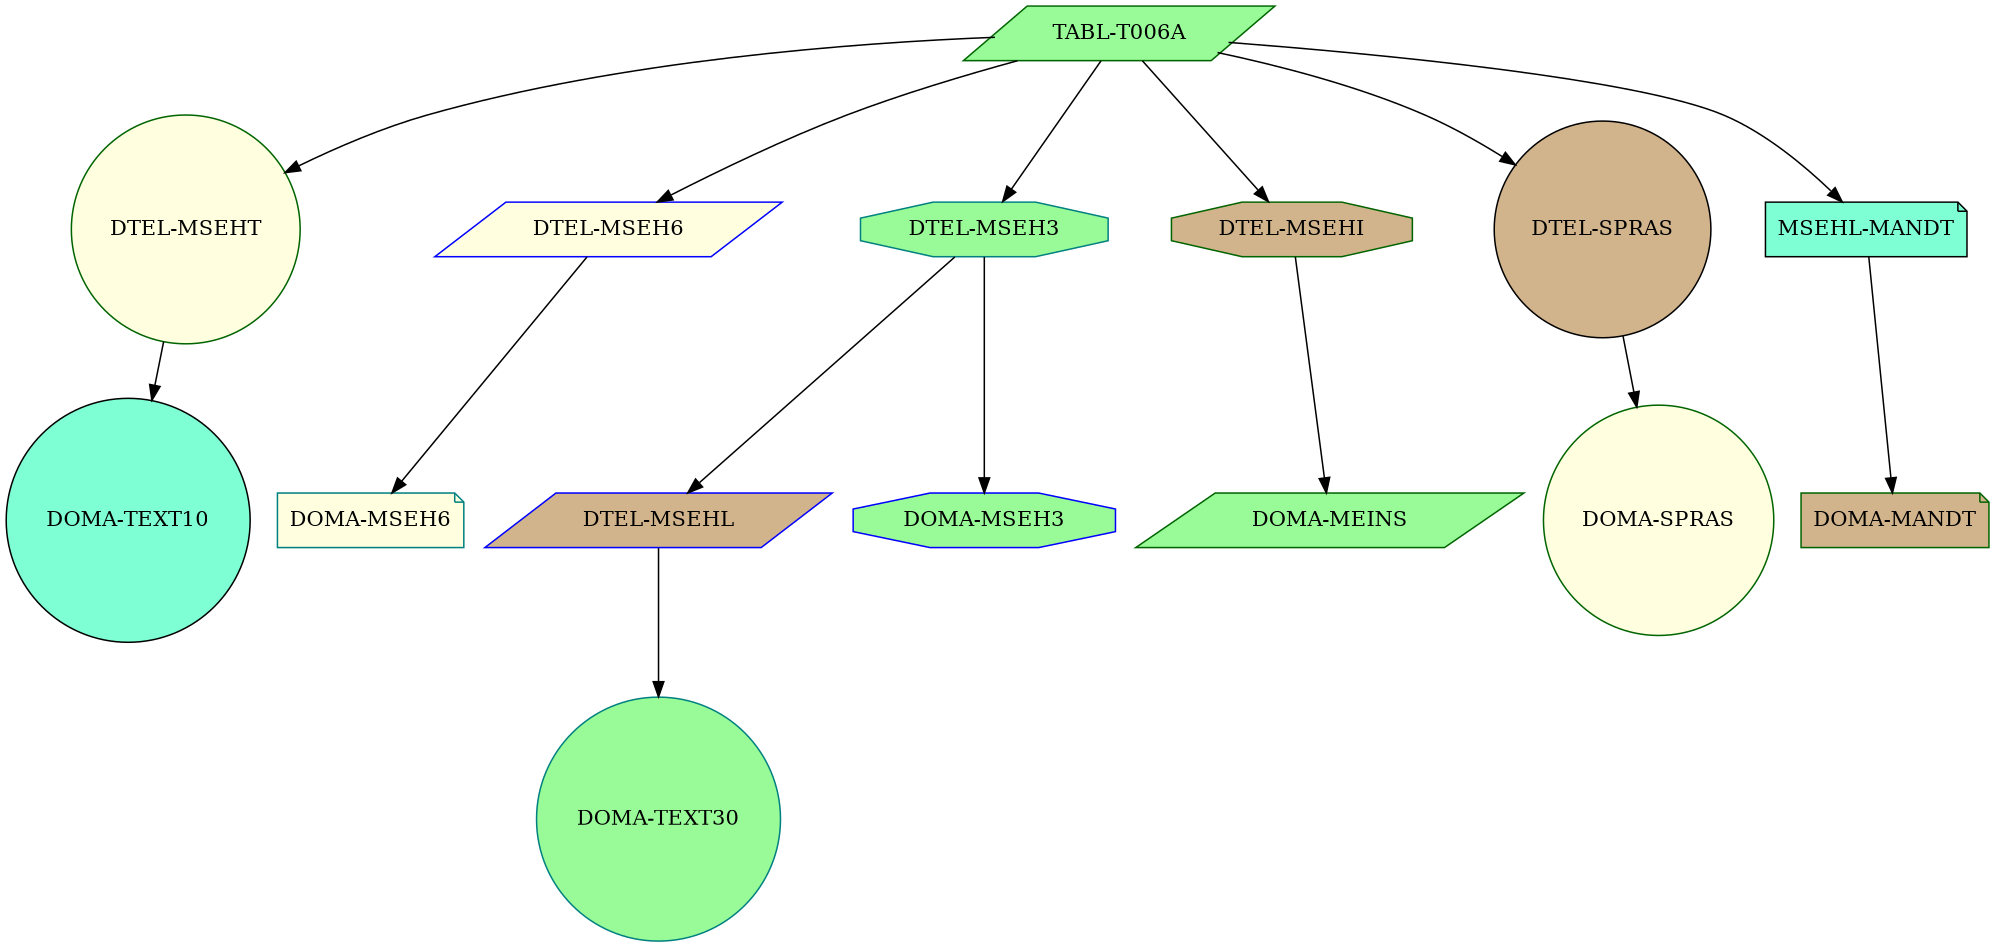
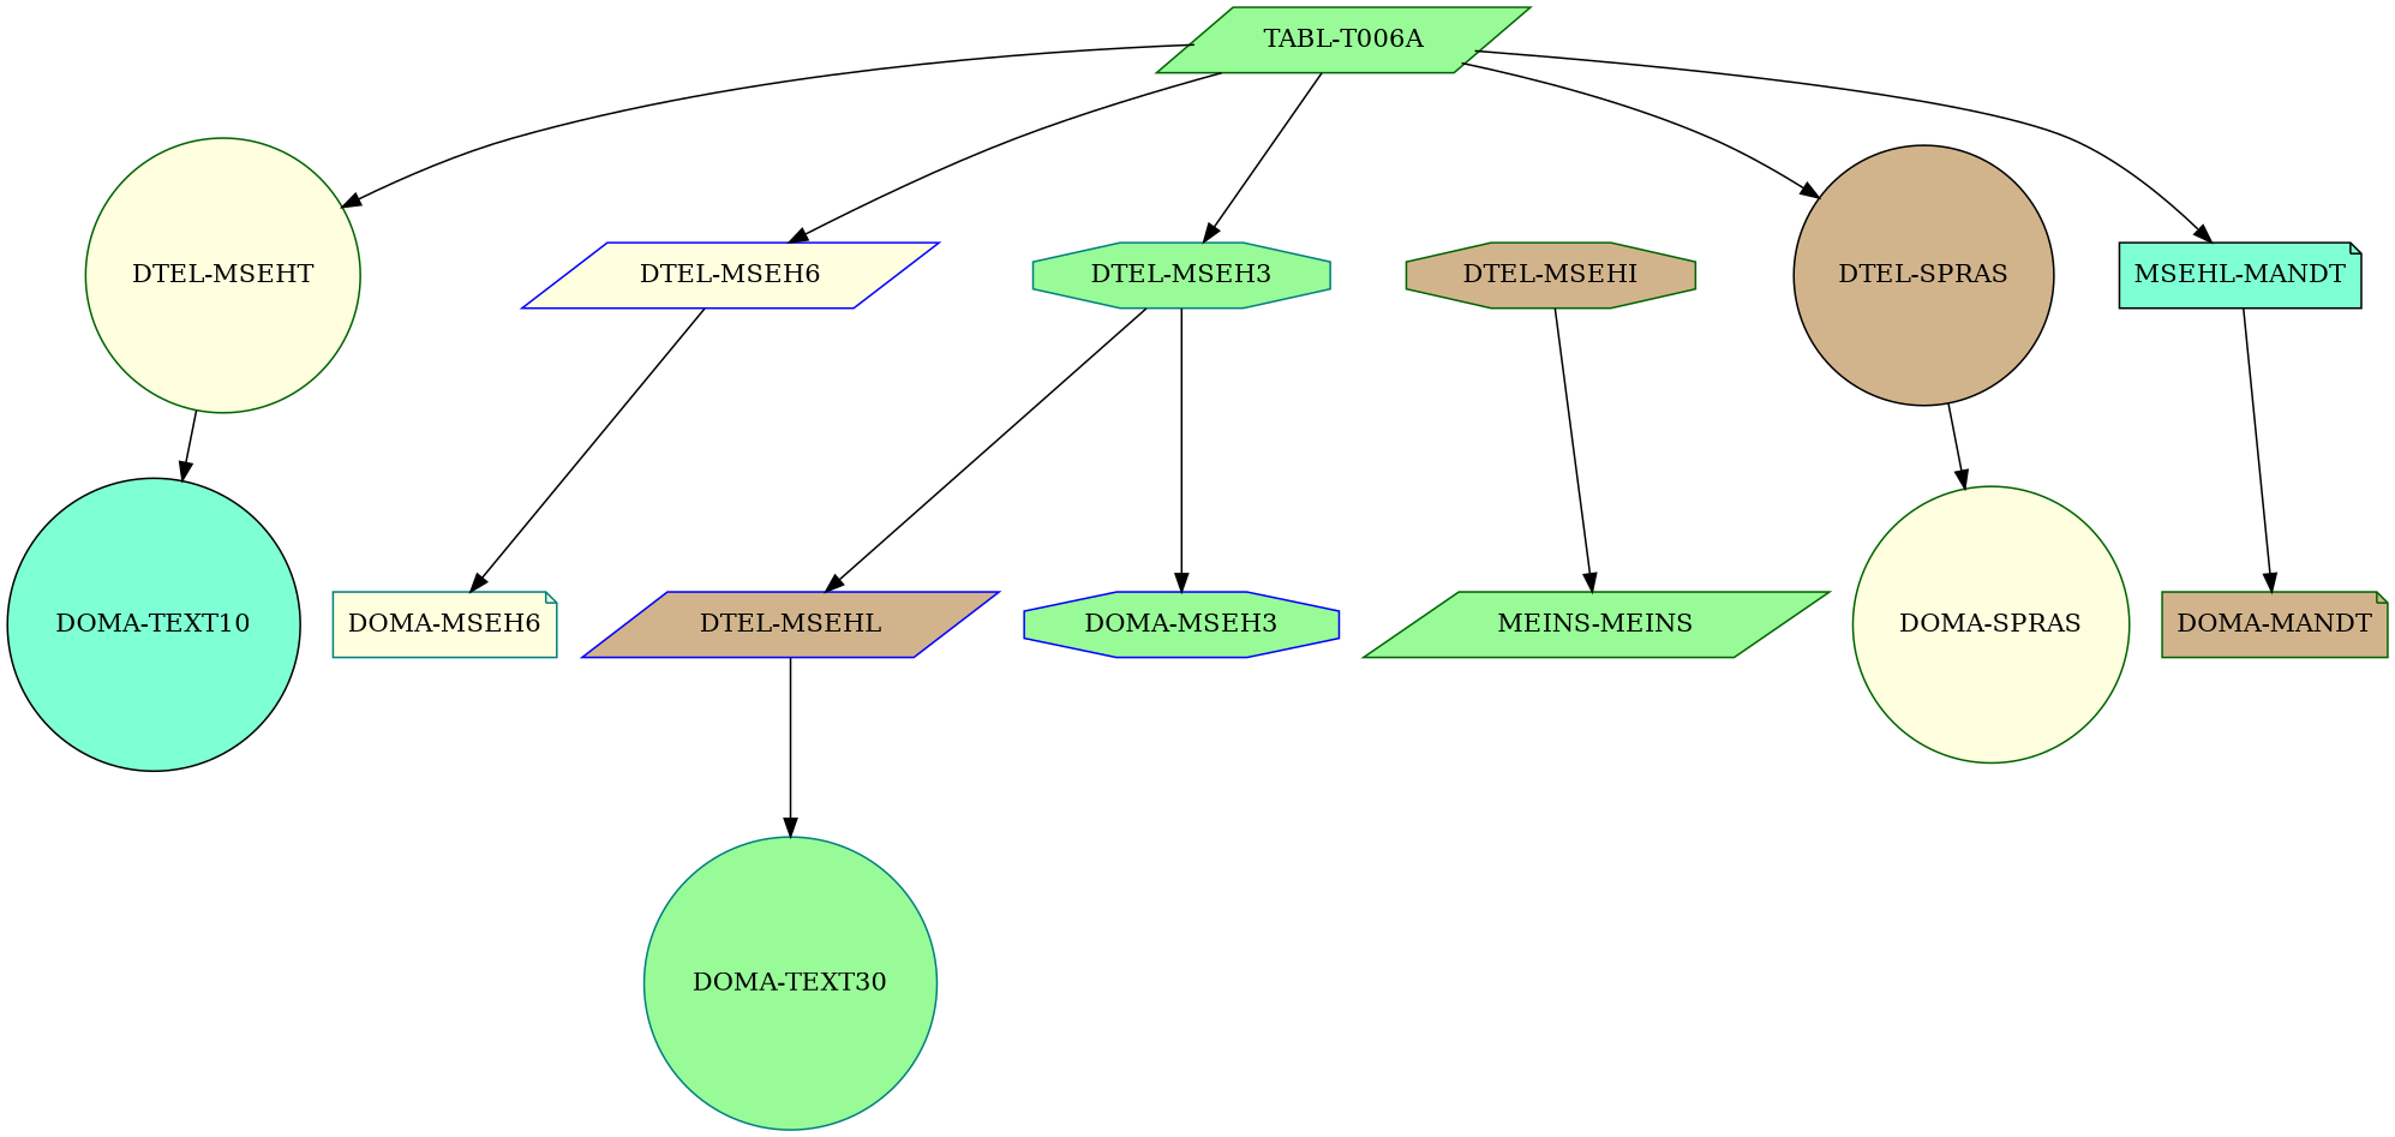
  digraph {
    node [color=darkgreen fillcolor=palegreen shape=circle style=filled]
    "TABL-T006A" [shape=parallelogram]
    "DTEL-MSEHT" [fillcolor=lightyellow]
    "DTEL-MSEH6" [color=blue fillcolor=lightyellow shape=parallelogram]
    "DTEL-MSEH3" [color=teal shape=octagon]
    "DTEL-MSEHI" [fillcolor=tan shape=octagon]
    "DTEL-SPRAS" [color=black fillcolor=tan]
    n7 [color=black fillcolor=aquamarine label="MSEHL-MANDT" shape=note]
    "DTEL-MSEHL" [color=blue fillcolor=tan shape=parallelogram]
    "DOMA-TEXT30" [color=teal]
    "DOMA-TEXT10" [color=black fillcolor=aquamarine]
    "DOMA-MSEH6" [color=teal fillcolor=lightyellow shape=note]
    "DOMA-MSEH3" [color=blue shape=octagon]
-   "DOMA-MEINS" [shape=parallelogram]
+   "DOMA-MEINS" [shape=parallelogram label="MEINS-MEINS"]
    "DOMA-SPRAS" [fillcolor=lightyellow]
    "DOMA-MANDT" [fillcolor=tan shape=note]
    "TABL-T006A" -> "DTEL-MSEHT"
    "TABL-T006A" -> "DTEL-MSEH6"
    "TABL-T006A" -> "DTEL-MSEH3"
-   "TABL-T006A" -> "DTEL-MSEHI"
    "TABL-T006A" -> "DTEL-SPRAS"
    "TABL-T006A" -> n7
    "DTEL-MSEHT" -> "DOMA-TEXT10"
    "DTEL-MSEH6" -> "DOMA-MSEH6"
    "DTEL-MSEH3" -> "DTEL-MSEHL"
    "DTEL-MSEH3" -> "DOMA-MSEH3"
    "DTEL-MSEHI" -> "DOMA-MEINS"
    "DTEL-SPRAS" -> "DOMA-SPRAS"
    n7 -> "DOMA-MANDT"
    "DTEL-MSEHL" -> "DOMA-TEXT30"
  }
